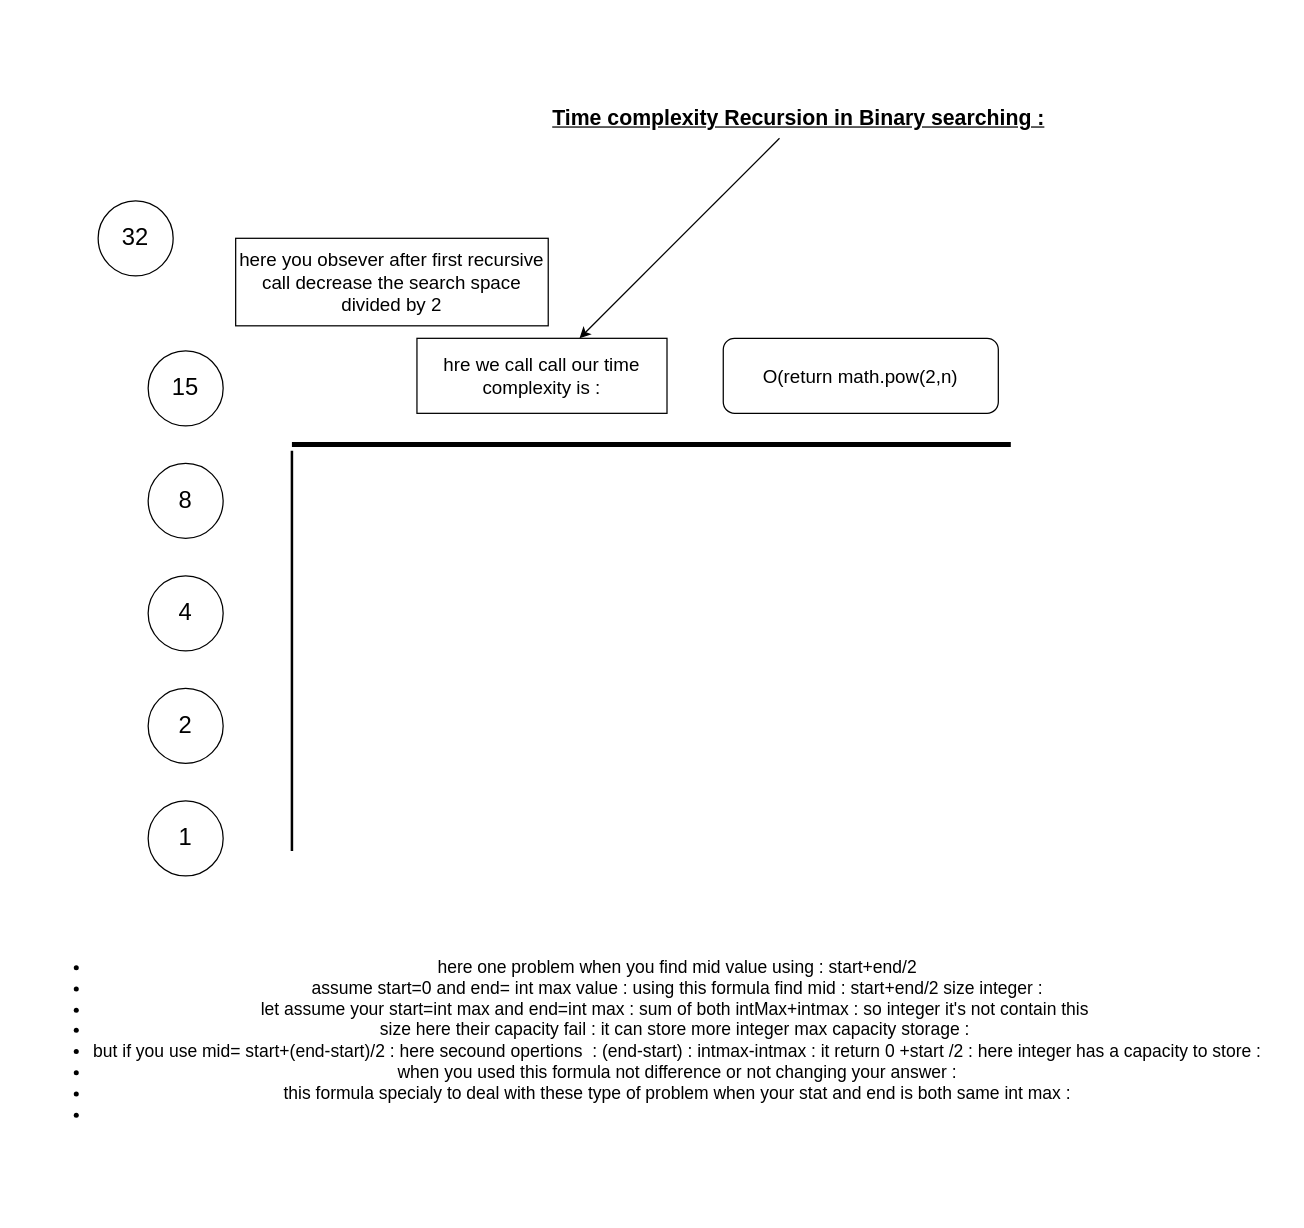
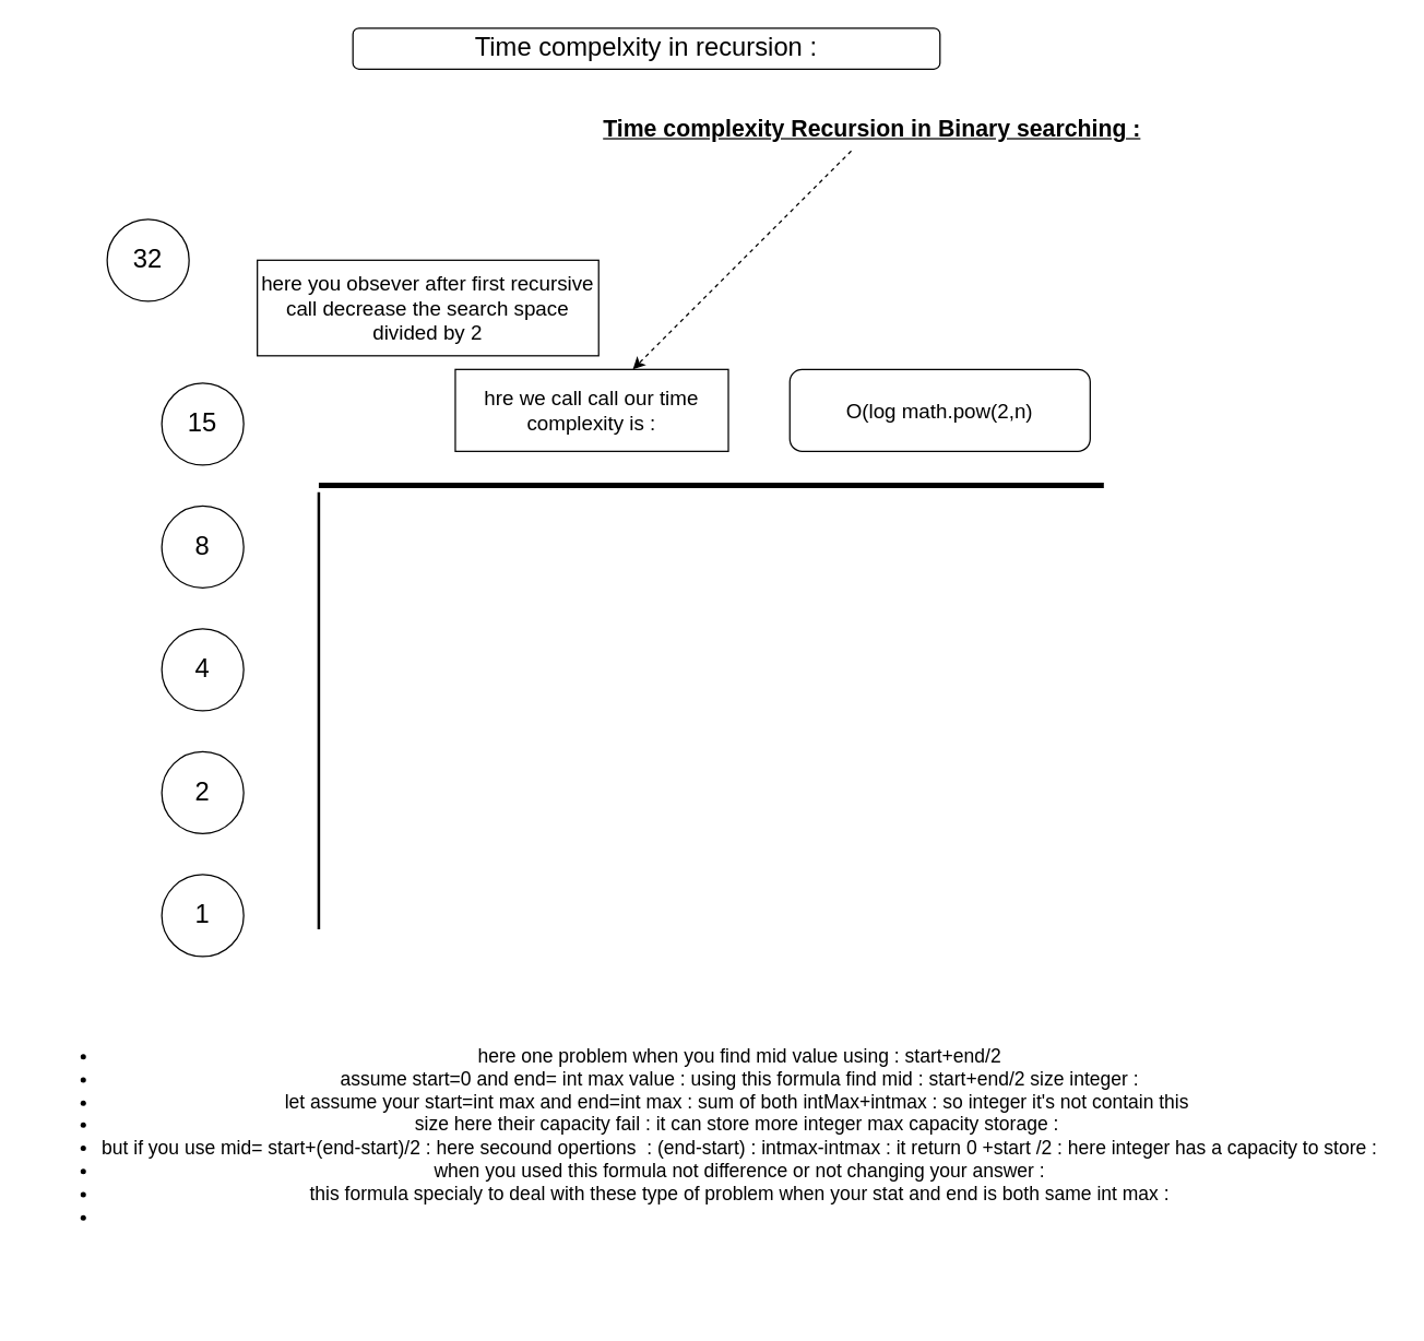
  <mxCell id="0" />
  <mxCell id="1" parent="0" />
+ <mxCell id="2" value="&lt;font style=&quot;font-size: 19px;&quot;&gt;Time compelxity in recursion :&lt;/font&gt;" style="rounded=1;whiteSpace=wrap;html=1;" vertex="1" parent="1"><mxGeometry x="258" y="20" width="430" height="30" as="geometry" /></mxCell>
  <mxCell id="3" value="1" style="ellipse;whiteSpace=wrap;html=1;aspect=fixed;fontSize=19;" vertex="1" parent="1"><mxGeometry x="118" y="640" width="60" height="60" as="geometry" /></mxCell>
  <mxCell id="4" value="2" style="ellipse;whiteSpace=wrap;html=1;aspect=fixed;fontSize=19;" vertex="1" parent="1"><mxGeometry x="118" y="550" width="60" height="60" as="geometry" /></mxCell>
  <mxCell id="5" value="32" style="ellipse;whiteSpace=wrap;html=1;aspect=fixed;fontSize=19;" vertex="1" parent="1"><mxGeometry x="78" y="160" width="60" height="60" as="geometry" /></mxCell>
  <mxCell id="6" value="15" style="ellipse;whiteSpace=wrap;html=1;aspect=fixed;fontSize=19;" vertex="1" parent="1"><mxGeometry x="118" y="280" width="60" height="60" as="geometry" /></mxCell>
  <mxCell id="7" value="8" style="ellipse;whiteSpace=wrap;html=1;aspect=fixed;fontSize=19;" vertex="1" parent="1"><mxGeometry x="118" y="370" width="60" height="60" as="geometry" /></mxCell>
  <mxCell id="8" value="4" style="ellipse;whiteSpace=wrap;html=1;aspect=fixed;fontSize=19;" vertex="1" parent="1"><mxGeometry x="118" y="460" width="60" height="60" as="geometry" /></mxCell>
  <mxCell id="9" value="here you obsever after first recursive call decrease the search space divided by 2" style="whiteSpace=wrap;html=1;fontSize=15;" vertex="1" parent="1"><mxGeometry x="188" y="190" width="250" height="70" as="geometry" /></mxCell>
- <mxCell id="10" value="" style="edgeStyle=none;html=1;fontSize=15;" edge="1" parent="1" source="11" target="12"><mxGeometry relative="1" as="geometry" /></mxCell>
+ <mxCell id="10" value="" style="edgeStyle=none;html=1;fontSize=15;dashed=1;" edge="1" parent="1" source="11" target="12"><mxGeometry relative="1" as="geometry" /></mxCell>
  <mxCell id="11" value="&lt;b&gt;&lt;font style=&quot;font-size: 17px;&quot;&gt;&lt;u&gt;Time complexity Recursion in Binary searching :&lt;/u&gt;&lt;/font&gt;&lt;/b&gt;" style="text;html=1;align=center;verticalAlign=middle;resizable=0;points=[];autosize=1;strokeColor=none;fillColor=none;fontSize=15;" vertex="1" parent="1"><mxGeometry x="428" y="80" width="420" height="30" as="geometry" /></mxCell>
  <mxCell id="12" value="hre we call call our time complexity is :" style="whiteSpace=wrap;html=1;fontSize=15;" vertex="1" parent="1"><mxGeometry x="333" y="270" width="200" height="60" as="geometry" /></mxCell>
- <mxCell id="13" value="O(return math.pow(2,n)" style="rounded=1;whiteSpace=wrap;html=1;fontSize=15;" vertex="1" parent="1"><mxGeometry x="578" y="270" width="220" height="60" as="geometry" /></mxCell>
+ <mxCell id="13" value="O(log math.pow(2,n)" style="rounded=1;whiteSpace=wrap;html=1;fontSize=15;" vertex="1" parent="1"><mxGeometry x="578" y="270" width="220" height="60" as="geometry" /></mxCell>
  <mxCell id="14" value="" style="line;strokeWidth=2;direction=south;html=1;fontSize=17;" vertex="1" parent="1"><mxGeometry x="228" y="360" width="10" height="320" as="geometry" /></mxCell>
  <mxCell id="15" value="" style="line;strokeWidth=4;html=1;perimeter=backbonePerimeter;points=[];outlineConnect=0;fontSize=17;" vertex="1" parent="1"><mxGeometry x="233" y="350" width="575" height="10" as="geometry" /></mxCell>
  <mxCell id="16" value="&lt;ul style=&quot;font-size: 14px;&quot;&gt;&lt;li style=&quot;font-size: 14px;&quot;&gt;here one problem when you find mid value using : start+end/2&lt;/li&gt;&lt;li style=&quot;font-size: 14px;&quot;&gt;assume start=0 and end= int max value : using this formula find mid : start+end/2 size integer :&lt;/li&gt;&lt;li style=&quot;font-size: 14px;&quot;&gt;let assume your start=int max and end=int max : sum of both intMax+intmax : so integer it's not contain this&amp;nbsp;&lt;/li&gt;&lt;li style=&quot;font-size: 14px;&quot;&gt;size here their capacity fail : it can store more integer max capacity storage :&amp;nbsp;&lt;/li&gt;&lt;li style=&quot;font-size: 14px;&quot;&gt;but if you use mid= start+(end-start)/2 : here secound opertions&amp;nbsp; : (end-start) : intmax-intmax : it return 0 +start /2 : here integer has a capacity to store :&lt;/li&gt;&lt;li style=&quot;font-size: 14px;&quot;&gt;when you used this formula not difference or not changing your answer :&lt;/li&gt;&lt;li style=&quot;font-size: 14px;&quot;&gt;this formula specialy to deal with these type of problem when your stat and end is both same int max :&lt;/li&gt;&lt;li style=&quot;font-size: 14px;&quot;&gt;&lt;br style=&quot;font-size: 14px;&quot;&gt;&lt;/li&gt;&lt;/ul&gt;&lt;div style=&quot;font-size: 14px;&quot;&gt;&lt;br style=&quot;font-size: 14px;&quot;&gt;&lt;/div&gt;" style="text;html=1;align=center;verticalAlign=middle;resizable=0;points=[];autosize=1;strokeColor=none;fillColor=none;fontSize=14;" vertex="1" parent="1"><mxGeometry x="20.5" y="720" width="1000" height="240" as="geometry" /></mxCell>
